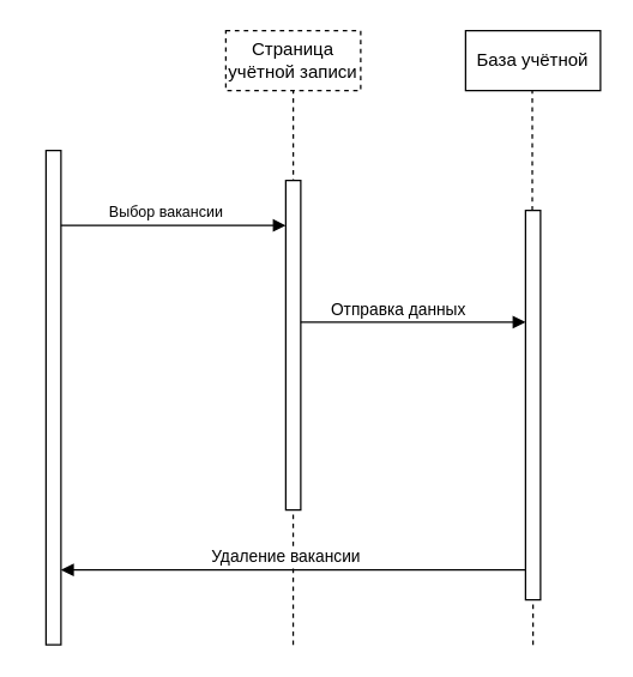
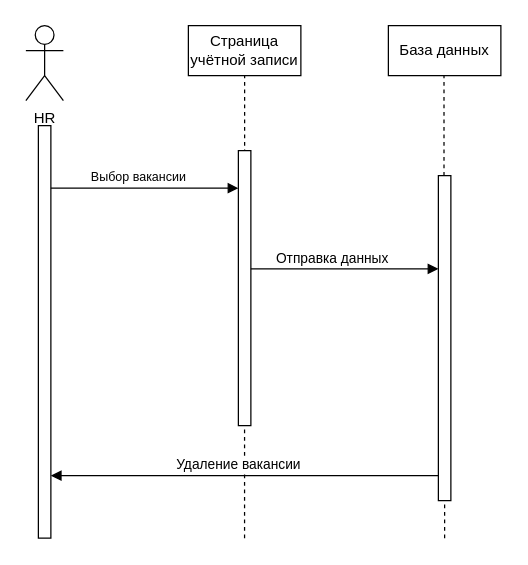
  <mxCell id="0" />
  <mxCell id="1" parent="0" />
+ <mxCell id="2" value="HR" style="shape=umlActor;verticalLabelPosition=bottom;verticalAlign=top;html=1;outlineConnect=0;" vertex="1" parent="1"><mxGeometry x="20" y="20" width="30" height="60" as="geometry" /></mxCell>
  <mxCell id="3" value="" style="html=1;points=[];perimeter=orthogonalPerimeter;outlineConnect=0;targetShapes=umlLifeline;portConstraint=eastwest;newEdgeStyle={&quot;edgeStyle&quot;:&quot;elbowEdgeStyle&quot;,&quot;elbow&quot;:&quot;vertical&quot;,&quot;curved&quot;:0,&quot;rounded&quot;:0};" vertex="1" parent="1"><mxGeometry x="30" y="100" width="10" height="330" as="geometry" /></mxCell>
- <mxCell id="4" value="Страница учётной записи" style="rounded=0;whiteSpace=wrap;html=1;dashed=1;" vertex="1" parent="1"><mxGeometry x="150" y="20" width="90" height="40" as="geometry" /></mxCell>
+ <mxCell id="4" value="Страница учётной записи" style="rounded=0;whiteSpace=wrap;html=1;" vertex="1" parent="1"><mxGeometry x="150" y="20" width="90" height="40" as="geometry" /></mxCell>
  <mxCell id="5" value="&lt;font style=&quot;font-size: 10px;&quot;&gt;Выбор вакансии&lt;/font&gt;" style="html=1;verticalAlign=bottom;endArrow=block;edgeStyle=elbowEdgeStyle;elbow=vertical;curved=0;rounded=0;" edge="1" parent="1" target="7"><mxGeometry x="-0.067" relative="1" as="geometry"><mxPoint x="40" y="150" as="sourcePoint" /><Array as="points"><mxPoint x="105" y="150" /></Array><mxPoint x="120" y="150" as="targetPoint" /><mxPoint as="offset" /></mxGeometry></mxCell>
  <mxCell id="6" value="" style="endArrow=none;dashed=1;html=1;rounded=0;entryX=0.5;entryY=1;entryDx=0;entryDy=0;" edge="1" parent="1" target="4"><mxGeometry width="50" height="50" relative="1" as="geometry"><mxPoint x="195" y="140" as="sourcePoint" /><mxPoint x="230" y="80" as="targetPoint" /></mxGeometry></mxCell>
  <mxCell id="7" value="" style="html=1;points=[];perimeter=orthogonalPerimeter;outlineConnect=0;targetShapes=umlLifeline;portConstraint=eastwest;newEdgeStyle={&quot;edgeStyle&quot;:&quot;elbowEdgeStyle&quot;,&quot;elbow&quot;:&quot;vertical&quot;,&quot;curved&quot;:0,&quot;rounded&quot;:0};" vertex="1" parent="1"><mxGeometry x="190" y="120" width="10" height="220" as="geometry" /></mxCell>
- <mxCell id="8" value="База учётной" style="rounded=0;whiteSpace=wrap;html=1;" vertex="1" parent="1"><mxGeometry x="310" y="20" width="90" height="40" as="geometry" /></mxCell>
+ <mxCell id="8" value="База данных" style="rounded=0;whiteSpace=wrap;html=1;" vertex="1" parent="1"><mxGeometry x="310" y="20" width="90" height="40" as="geometry" /></mxCell>
  <mxCell id="9" value="" style="endArrow=none;dashed=1;html=1;rounded=0;" edge="1" parent="1" target="7"><mxGeometry width="50" height="50" relative="1" as="geometry"><mxPoint x="194.95" y="430" as="sourcePoint" /><mxPoint x="195" y="420" as="targetPoint" /></mxGeometry></mxCell>
  <mxCell id="10" value="" style="endArrow=none;dashed=1;html=1;rounded=0;entryX=0.5;entryY=1;entryDx=0;entryDy=0;" edge="1" parent="1"><mxGeometry width="50" height="50" relative="1" as="geometry"><mxPoint x="354.5" y="140" as="sourcePoint" /><mxPoint x="354.5" y="60" as="targetPoint" /></mxGeometry></mxCell>
  <mxCell id="11" value="" style="html=1;points=[];perimeter=orthogonalPerimeter;outlineConnect=0;targetShapes=umlLifeline;portConstraint=eastwest;newEdgeStyle={&quot;edgeStyle&quot;:&quot;elbowEdgeStyle&quot;,&quot;elbow&quot;:&quot;vertical&quot;,&quot;curved&quot;:0,&quot;rounded&quot;:0};" vertex="1" parent="1"><mxGeometry x="350" y="140" width="10" height="260" as="geometry" /></mxCell>
  <mxCell id="12" value="" style="endArrow=none;dashed=1;html=1;rounded=0;" edge="1" parent="1" target="11"><mxGeometry width="50" height="50" relative="1" as="geometry"><mxPoint x="355" y="430" as="sourcePoint" /><mxPoint x="344.98" y="420" as="targetPoint" /></mxGeometry></mxCell>
  <mxCell id="13" value="Отправка данных" style="html=1;verticalAlign=bottom;endArrow=block;edgeStyle=elbowEdgeStyle;elbow=vertical;curved=0;rounded=0;" edge="1" parent="1"><mxGeometry x="-0.133" relative="1" as="geometry"><mxPoint x="200" y="214.58" as="sourcePoint" /><Array as="points"><mxPoint x="265" y="214.58" /></Array><mxPoint x="350" y="214.58" as="targetPoint" /><mxPoint as="offset" /></mxGeometry></mxCell>
  <mxCell id="14" value="Удаление вакансии" style="html=1;verticalAlign=bottom;endArrow=block;edgeStyle=elbowEdgeStyle;elbow=vertical;curved=0;rounded=0;" edge="1" parent="1" target="3"><mxGeometry x="0.032" relative="1" as="geometry"><mxPoint x="350" y="380" as="sourcePoint" /><Array as="points"><mxPoint x="350" y="380" /></Array><mxPoint x="-30" y="380" as="targetPoint" /><mxPoint as="offset" /></mxGeometry></mxCell>
